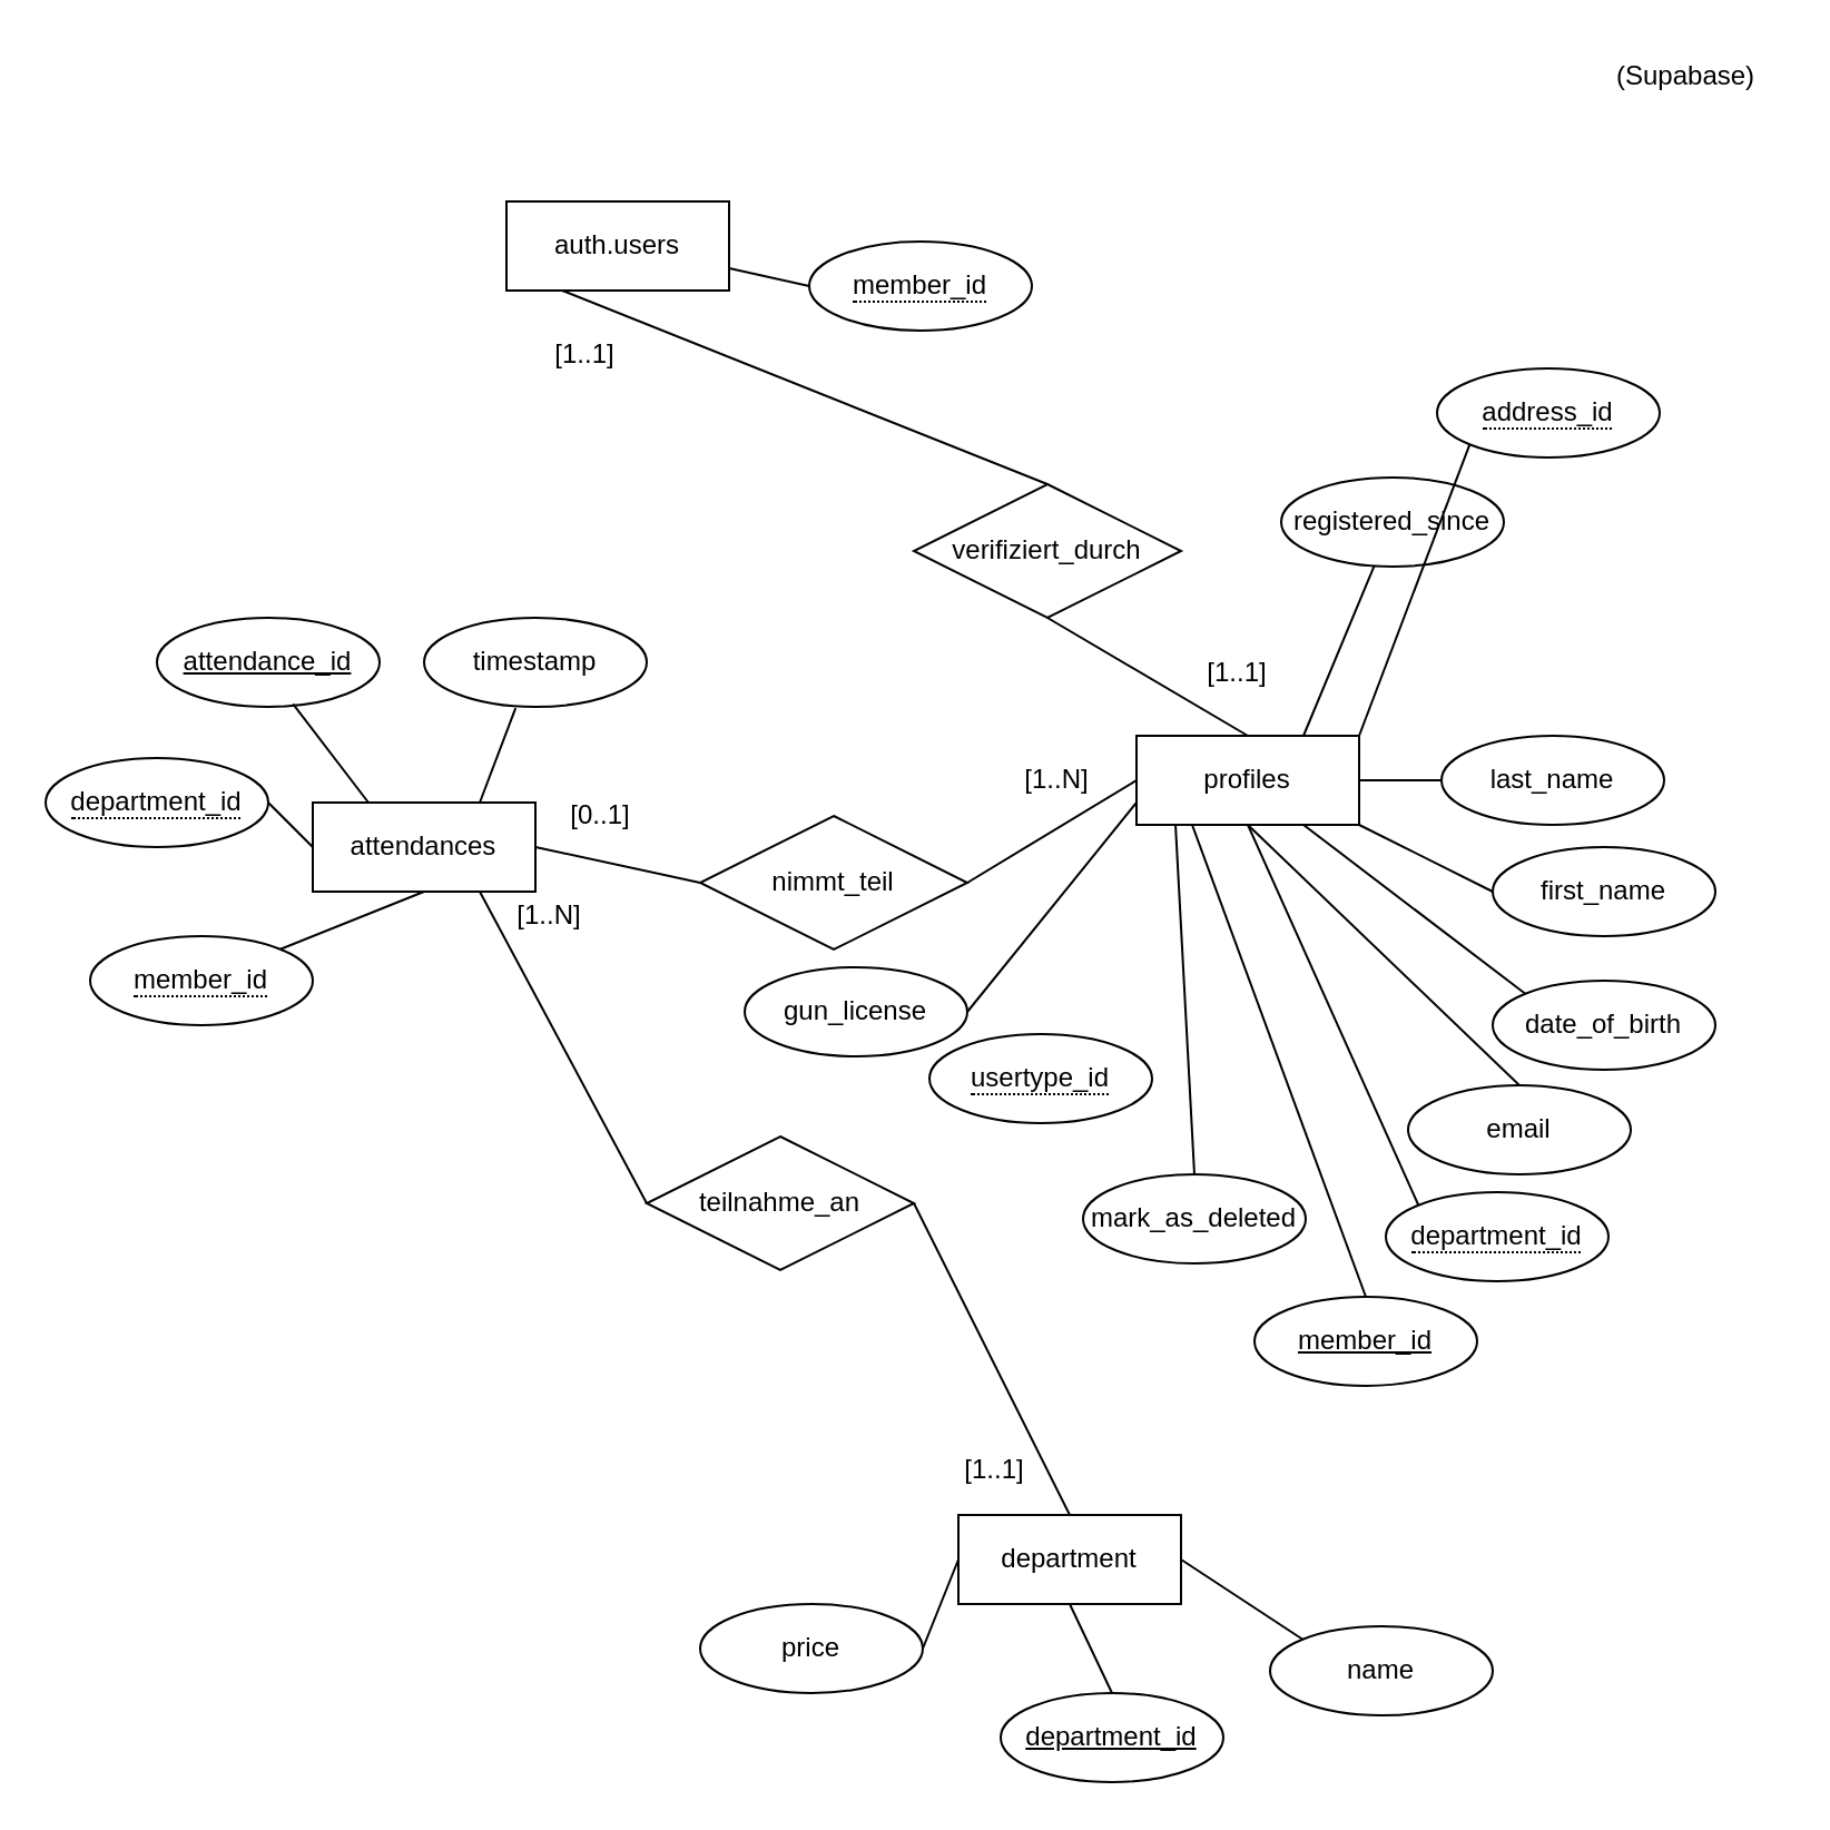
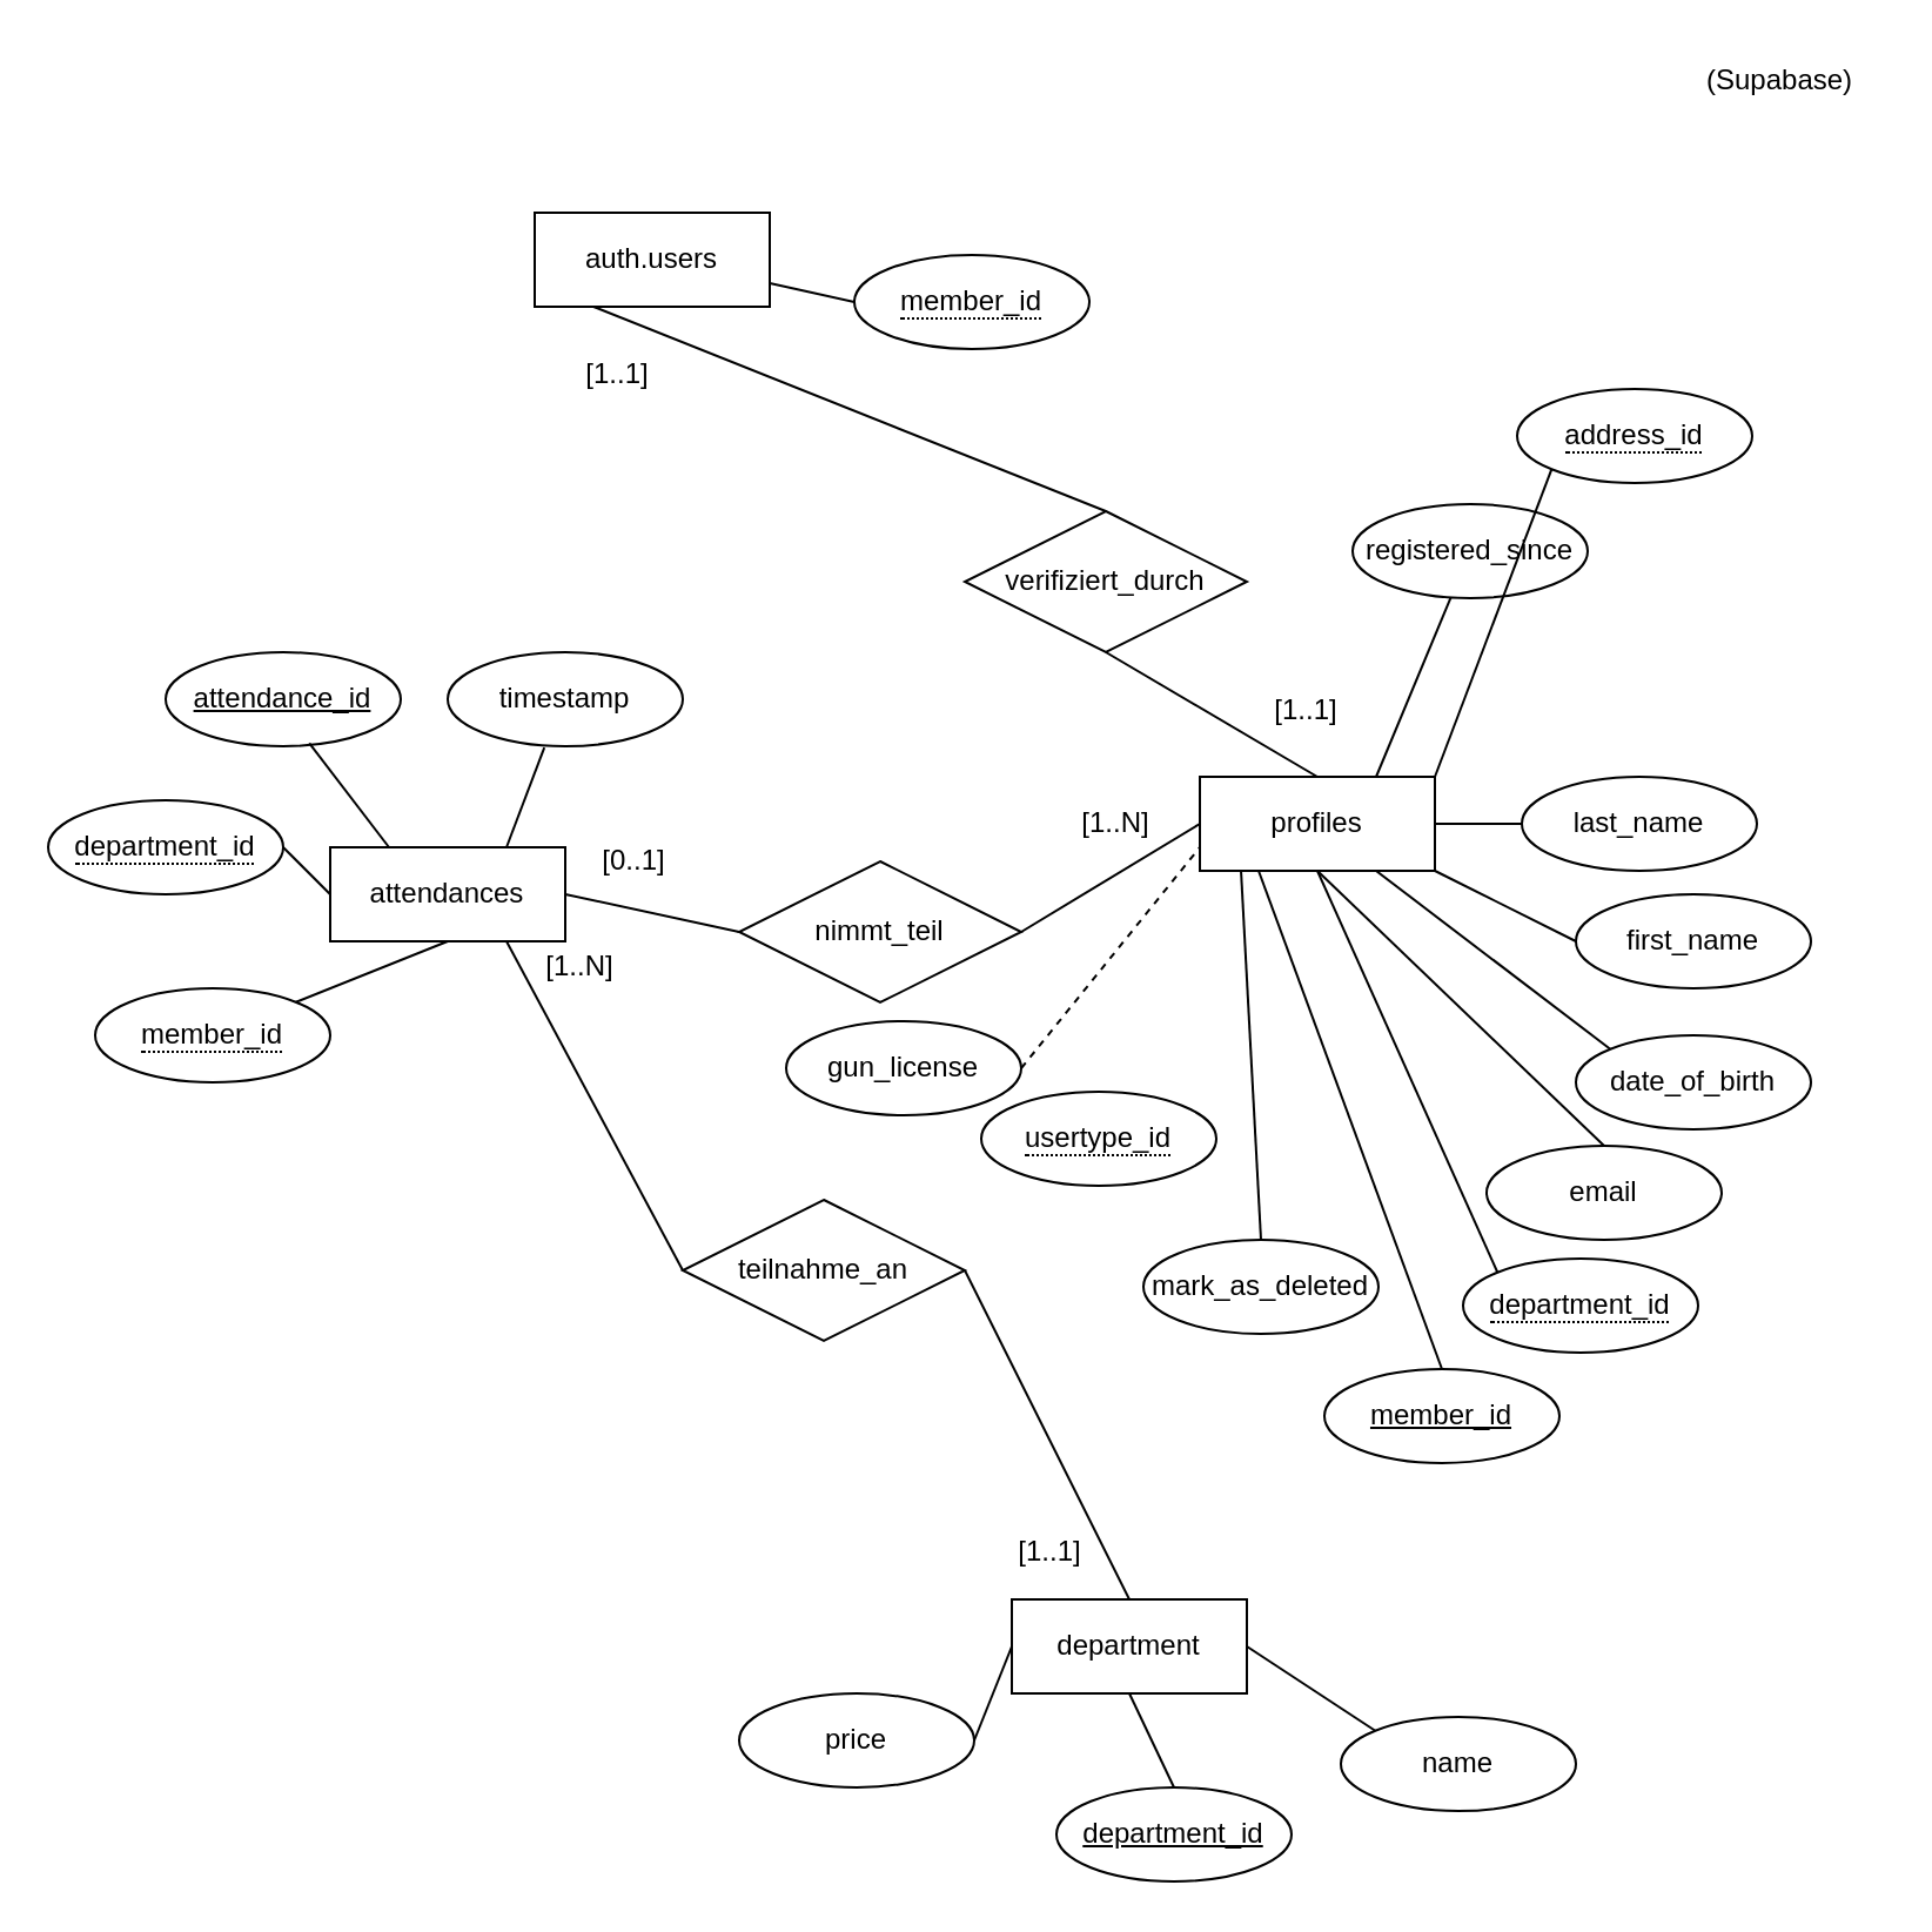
  <mxCell id="0" />
  <mxCell id="1" parent="0" />
  <mxCell id="2" value="department" style="whiteSpace=wrap;html=1;align=center;" parent="1" vertex="1"><mxGeometry x="430" y="680" width="100" height="40" as="geometry" /></mxCell>
  <mxCell id="3" value="name" style="ellipse;whiteSpace=wrap;html=1;align=center;" parent="1" vertex="1"><mxGeometry x="570" y="730" width="100" height="40" as="geometry" /></mxCell>
  <mxCell id="4" value="department_id" style="ellipse;whiteSpace=wrap;html=1;align=center;fontStyle=4;" parent="1" vertex="1"><mxGeometry x="449" y="760" width="100" height="40" as="geometry" /></mxCell>
  <mxCell id="5" value="price" style="ellipse;whiteSpace=wrap;html=1;align=center;" parent="1" vertex="1"><mxGeometry x="314" y="720" width="100" height="40" as="geometry" /></mxCell>
  <mxCell id="6" value="profiles" style="whiteSpace=wrap;html=1;align=center;" parent="1" vertex="1"><mxGeometry x="510" y="330" width="100" height="40" as="geometry" /></mxCell>
  <mxCell id="7" value="member_id" style="ellipse;whiteSpace=wrap;html=1;align=center;fontStyle=4;" parent="1" vertex="1"><mxGeometry x="563" y="582" width="100" height="40" as="geometry" /></mxCell>
  <mxCell id="8" value="first_name" style="ellipse;whiteSpace=wrap;html=1;align=center;" parent="1" vertex="1"><mxGeometry x="670" y="380" width="100" height="40" as="geometry" /></mxCell>
  <mxCell id="9" value="last_name" style="ellipse;whiteSpace=wrap;html=1;align=center;" parent="1" vertex="1"><mxGeometry x="647" y="330" width="100" height="40" as="geometry" /></mxCell>
  <mxCell id="10" value="date_of_birth" style="ellipse;whiteSpace=wrap;html=1;align=center;" parent="1" vertex="1"><mxGeometry x="670" y="440" width="100" height="40" as="geometry" /></mxCell>
  <mxCell id="11" value="email" style="ellipse;whiteSpace=wrap;html=1;align=center;" parent="1" vertex="1"><mxGeometry x="632" y="487" width="100" height="40" as="geometry" /></mxCell>
  <mxCell id="12" value="gun_license" style="ellipse;whiteSpace=wrap;html=1;align=center;" parent="1" vertex="1"><mxGeometry x="334" y="434" width="100" height="40" as="geometry" /></mxCell>
  <mxCell id="13" value="registered_since" style="ellipse;whiteSpace=wrap;html=1;align=center;" parent="1" vertex="1"><mxGeometry x="575" y="214" width="100" height="40" as="geometry" /></mxCell>
  <mxCell id="14" value="&lt;span style=&quot;border-bottom: 1px dotted&quot;&gt;usertype_id&lt;/span&gt;" style="ellipse;whiteSpace=wrap;html=1;align=center;" parent="1" vertex="1"><mxGeometry x="417" y="464" width="100" height="40" as="geometry" /></mxCell>
  <mxCell id="15" value="mark_as_deleted" style="ellipse;whiteSpace=wrap;html=1;align=center;" parent="1" vertex="1"><mxGeometry x="486" y="527" width="100" height="40" as="geometry" /></mxCell>
  <mxCell id="16" value="&lt;span style=&quot;border-bottom: 1px dotted&quot;&gt;address_id&lt;/span&gt;" style="ellipse;whiteSpace=wrap;html=1;align=center;" parent="1" vertex="1"><mxGeometry x="645" y="165" width="100" height="40" as="geometry" /></mxCell>
  <mxCell id="17" value="nimmt_teil" style="shape=rhombus;perimeter=rhombusPerimeter;whiteSpace=wrap;html=1;align=center;" parent="1" vertex="1"><mxGeometry x="314" y="366" width="120" height="60" as="geometry" /></mxCell>
  <mxCell id="18" value="attendance_id" style="ellipse;whiteSpace=wrap;html=1;align=center;fontStyle=4;" parent="1" vertex="1"><mxGeometry x="70" y="277" width="100" height="40" as="geometry" /></mxCell>
  <mxCell id="19" value="&lt;span style=&quot;border-bottom: 1px dotted&quot;&gt;department_id&lt;/span&gt;" style="ellipse;whiteSpace=wrap;html=1;align=center;" parent="1" vertex="1"><mxGeometry x="20" y="340" width="100" height="40" as="geometry" /></mxCell>
  <mxCell id="20" value="attendances" style="whiteSpace=wrap;html=1;align=center;" parent="1" vertex="1"><mxGeometry x="140" y="360" width="100" height="40" as="geometry" /></mxCell>
  <mxCell id="21" value="&lt;span style=&quot;border-bottom: 1px dotted&quot;&gt;member_id&lt;/span&gt;" style="ellipse;whiteSpace=wrap;html=1;align=center;" parent="1" vertex="1"><mxGeometry x="40" y="420" width="100" height="40" as="geometry" /></mxCell>
  <mxCell id="22" value="timestamp" style="ellipse;whiteSpace=wrap;html=1;align=center;" parent="1" vertex="1"><mxGeometry x="190" y="277" width="100" height="40" as="geometry" /></mxCell>
  <mxCell id="23" value="" style="endArrow=none;html=1;rounded=0;entryX=0;entryY=0.5;entryDx=0;entryDy=0;exitX=1;exitY=0.5;exitDx=0;exitDy=0;" parent="1" source="17" target="6" edge="1"><mxGeometry relative="1" as="geometry"><mxPoint x="640" y="290" as="sourcePoint" /><mxPoint x="640" y="390" as="targetPoint" /></mxGeometry></mxCell>
  <mxCell id="24" value="" style="endArrow=none;html=1;rounded=0;entryX=1;entryY=0.5;entryDx=0;entryDy=0;exitX=0;exitY=0.5;exitDx=0;exitDy=0;" parent="1" source="17" target="20" edge="1"><mxGeometry relative="1" as="geometry"><mxPoint x="370" y="420" as="sourcePoint" /><mxPoint x="590" y="410" as="targetPoint" /></mxGeometry></mxCell>
  <mxCell id="25" value="teilnahme_an" style="shape=rhombus;perimeter=rhombusPerimeter;whiteSpace=wrap;html=1;align=center;" parent="1" vertex="1"><mxGeometry x="290" y="510" width="120" height="60" as="geometry" /></mxCell>
  <mxCell id="26" value="" style="endArrow=none;html=1;rounded=0;entryX=0.75;entryY=1;entryDx=0;entryDy=0;exitX=0;exitY=0.5;exitDx=0;exitDy=0;" parent="1" source="25" target="20" edge="1"><mxGeometry relative="1" as="geometry"><mxPoint x="280" y="410" as="sourcePoint" /><mxPoint x="170" y="390" as="targetPoint" /></mxGeometry></mxCell>
  <mxCell id="27" value="" style="endArrow=none;html=1;rounded=0;entryX=1;entryY=0.5;entryDx=0;entryDy=0;exitX=0.5;exitY=0;exitDx=0;exitDy=0;" parent="1" source="2" target="25" edge="1"><mxGeometry relative="1" as="geometry"><mxPoint x="200" y="550" as="sourcePoint" /><mxPoint x="145" y="410" as="targetPoint" /></mxGeometry></mxCell>
  <mxCell id="28" value="" style="endArrow=none;html=1;rounded=0;exitX=0;exitY=0.5;exitDx=0;exitDy=0;entryX=1;entryY=0.5;entryDx=0;entryDy=0;" parent="1" source="2" target="5" edge="1"><mxGeometry relative="1" as="geometry"><mxPoint x="370" y="440" as="sourcePoint" /><mxPoint x="530" y="440" as="targetPoint" /></mxGeometry></mxCell>
  <mxCell id="29" value="" style="endArrow=none;html=1;rounded=0;exitX=0.5;exitY=1;exitDx=0;exitDy=0;entryX=0.5;entryY=0;entryDx=0;entryDy=0;" parent="1" source="2" target="4" edge="1"><mxGeometry relative="1" as="geometry"><mxPoint x="360" y="690" as="sourcePoint" /><mxPoint x="340" y="710" as="targetPoint" /></mxGeometry></mxCell>
  <mxCell id="30" value="" style="endArrow=none;html=1;rounded=0;exitX=1;exitY=0.5;exitDx=0;exitDy=0;entryX=0;entryY=0;entryDx=0;entryDy=0;" parent="1" source="2" target="3" edge="1"><mxGeometry relative="1" as="geometry"><mxPoint x="410" y="710" as="sourcePoint" /><mxPoint x="400" y="740" as="targetPoint" /></mxGeometry></mxCell>
  <mxCell id="31" value="" style="endArrow=none;html=1;rounded=0;exitX=0.5;exitY=1;exitDx=0;exitDy=0;" parent="1" source="20" target="21" edge="1"><mxGeometry relative="1" as="geometry"><mxPoint x="460" y="690" as="sourcePoint" /><mxPoint x="485" y="716" as="targetPoint" /></mxGeometry></mxCell>
  <mxCell id="32" value="" style="endArrow=none;html=1;rounded=0;exitX=0;exitY=0.5;exitDx=0;exitDy=0;entryX=1;entryY=0.5;entryDx=0;entryDy=0;" parent="1" source="20" target="19" edge="1"><mxGeometry relative="1" as="geometry"><mxPoint x="120" y="410" as="sourcePoint" /><mxPoint x="93" y="451" as="targetPoint" /></mxGeometry></mxCell>
  <mxCell id="33" value="" style="endArrow=none;html=1;rounded=0;exitX=0.25;exitY=0;exitDx=0;exitDy=0;entryX=0.611;entryY=0.968;entryDx=0;entryDy=0;entryPerimeter=0;" parent="1" source="20" target="18" edge="1"><mxGeometry relative="1" as="geometry"><mxPoint x="70" y="390" as="sourcePoint" /><mxPoint x="50" y="390" as="targetPoint" /></mxGeometry></mxCell>
  <mxCell id="34" value="" style="endArrow=none;html=1;rounded=0;exitX=0.411;exitY=1.014;exitDx=0;exitDy=0;entryX=0.75;entryY=0;entryDx=0;entryDy=0;exitPerimeter=0;" parent="1" source="22" target="20" edge="1"><mxGeometry relative="1" as="geometry"><mxPoint x="95" y="370" as="sourcePoint" /><mxPoint x="71" y="349" as="targetPoint" /></mxGeometry></mxCell>
  <mxCell id="35" value="" style="endArrow=none;html=1;rounded=0;entryX=0.25;entryY=1;entryDx=0;entryDy=0;exitX=0.5;exitY=0;exitDx=0;exitDy=0;" parent="1" source="7" target="6" edge="1"><mxGeometry relative="1" as="geometry"><mxPoint x="660" y="640" as="sourcePoint" /><mxPoint x="145" y="370" as="targetPoint" /></mxGeometry></mxCell>
- <mxCell id="36" value="" style="endArrow=none;html=1;rounded=0;exitX=1;exitY=0.5;exitDx=0;exitDy=0;entryX=0;entryY=0.75;entryDx=0;entryDy=0;" parent="1" source="12" target="6" edge="1"><mxGeometry relative="1" as="geometry"><mxPoint x="580" y="390" as="sourcePoint" /><mxPoint x="640" y="440" as="targetPoint" /></mxGeometry></mxCell>
+ <mxCell id="36" value="" style="endArrow=none;html=1;rounded=0;exitX=1;exitY=0.5;exitDx=0;exitDy=0;entryX=0;entryY=0.75;entryDx=0;entryDy=0;dashed=1;" parent="1" source="12" target="6" edge="1"><mxGeometry relative="1" as="geometry"><mxPoint x="580" y="390" as="sourcePoint" /><mxPoint x="640" y="440" as="targetPoint" /></mxGeometry></mxCell>
  <mxCell id="37" value="" style="endArrow=none;html=1;rounded=0;entryX=0.5;entryY=0;entryDx=0;entryDy=0;exitX=0.175;exitY=0.991;exitDx=0;exitDy=0;exitPerimeter=0;" parent="1" source="6" target="15" edge="1"><mxGeometry relative="1" as="geometry"><mxPoint x="640" y="480" as="sourcePoint" /><mxPoint x="605" y="526" as="targetPoint" /></mxGeometry></mxCell>
  <mxCell id="38" value="" style="endArrow=none;html=1;rounded=0;entryX=0.5;entryY=0;entryDx=0;entryDy=0;exitX=0.5;exitY=1;exitDx=0;exitDy=0;" parent="1" source="6" target="11" edge="1"><mxGeometry relative="1" as="geometry"><mxPoint x="658" y="480" as="sourcePoint" /><mxPoint x="620" y="590" as="targetPoint" /></mxGeometry></mxCell>
  <mxCell id="39" value="" style="endArrow=none;html=1;rounded=0;entryX=0;entryY=0;entryDx=0;entryDy=0;exitX=0.75;exitY=1;exitDx=0;exitDy=0;" parent="1" source="6" target="10" edge="1"><mxGeometry relative="1" as="geometry"><mxPoint x="690" y="480" as="sourcePoint" /><mxPoint x="740" y="610" as="targetPoint" /></mxGeometry></mxCell>
  <mxCell id="40" value="" style="endArrow=none;html=1;rounded=0;entryX=0;entryY=0.5;entryDx=0;entryDy=0;exitX=1;exitY=1;exitDx=0;exitDy=0;" parent="1" source="6" target="8" edge="1"><mxGeometry relative="1" as="geometry"><mxPoint x="715" y="480" as="sourcePoint" /><mxPoint x="775" y="566" as="targetPoint" /></mxGeometry></mxCell>
  <mxCell id="41" value="" style="endArrow=none;html=1;rounded=0;entryX=0;entryY=0.5;entryDx=0;entryDy=0;exitX=1;exitY=0.5;exitDx=0;exitDy=0;" parent="1" source="6" target="9" edge="1"><mxGeometry relative="1" as="geometry"><mxPoint x="740" y="480" as="sourcePoint" /><mxPoint x="790" y="520" as="targetPoint" /></mxGeometry></mxCell>
  <mxCell id="42" value="" style="endArrow=none;html=1;rounded=0;entryX=0;entryY=1;entryDx=0;entryDy=0;exitX=1;exitY=0;exitDx=0;exitDy=0;" parent="1" source="6" target="16" edge="1"><mxGeometry relative="1" as="geometry"><mxPoint x="740" y="460" as="sourcePoint" /><mxPoint x="787" y="460" as="targetPoint" /></mxGeometry></mxCell>
  <mxCell id="43" value="" style="endArrow=none;html=1;rounded=0;exitX=0.75;exitY=0;exitDx=0;exitDy=0;" parent="1" source="6" target="13" edge="1"><mxGeometry relative="1" as="geometry"><mxPoint x="740" y="440" as="sourcePoint" /><mxPoint x="785" y="414" as="targetPoint" /></mxGeometry></mxCell>
  <mxCell id="44" value="[0..1]" style="text;html=1;align=center;verticalAlign=middle;resizable=0;points=[];autosize=1;strokeColor=none;fillColor=none;" parent="1" vertex="1"><mxGeometry x="244" y="351" width="50" height="30" as="geometry" /></mxCell>
  <mxCell id="45" value="[1..N]" style="text;html=1;align=center;verticalAlign=middle;resizable=0;points=[];autosize=1;strokeColor=none;fillColor=none;" parent="1" vertex="1"><mxGeometry x="449" y="335" width="50" height="30" as="geometry" /></mxCell>
  <mxCell id="46" value="[1..1]" style="text;html=1;align=center;verticalAlign=middle;resizable=0;points=[];autosize=1;strokeColor=none;fillColor=none;" parent="1" vertex="1"><mxGeometry x="421" y="645" width="50" height="30" as="geometry" /></mxCell>
  <mxCell id="47" value="[1..N]" style="text;html=1;align=center;verticalAlign=middle;resizable=0;points=[];autosize=1;strokeColor=none;fillColor=none;" parent="1" vertex="1"><mxGeometry x="221" y="396" width="50" height="30" as="geometry" /></mxCell>
  <mxCell id="48" value="auth.users" style="whiteSpace=wrap;html=1;align=center;" parent="1" vertex="1"><mxGeometry x="227" y="90" width="100" height="40" as="geometry" /></mxCell>
  <mxCell id="49" value="" style="endArrow=none;html=1;rounded=0;exitX=0.5;exitY=0;exitDx=0;exitDy=0;entryX=0.5;entryY=1;entryDx=0;entryDy=0;" parent="1" source="6" target="54" edge="1"><mxGeometry relative="1" as="geometry"><mxPoint x="770" y="420" as="sourcePoint" /><mxPoint x="700" y="350" as="targetPoint" /></mxGeometry></mxCell>
  <mxCell id="50" value="(Supabase)" style="text;strokeColor=none;fillColor=none;spacingLeft=4;spacingRight=4;overflow=hidden;rotatable=0;points=[[0,0.5],[1,0.5]];portConstraint=eastwest;fontSize=12;whiteSpace=wrap;html=1;" parent="1" vertex="1"><mxGeometry x="720" y="20" width="80" height="30" as="geometry" /></mxCell>
  <mxCell id="51" value="&lt;span style=&quot;border-bottom: 1px dotted&quot;&gt;member_id&lt;/span&gt;" style="ellipse;whiteSpace=wrap;html=1;align=center;" parent="1" vertex="1"><mxGeometry x="363" y="108" width="100" height="40" as="geometry" /></mxCell>
  <mxCell id="52" value="" style="endArrow=none;html=1;rounded=0;entryX=0;entryY=0.5;entryDx=0;entryDy=0;exitX=1;exitY=0.75;exitDx=0;exitDy=0;" parent="1" source="48" target="51" edge="1"><mxGeometry relative="1" as="geometry"><mxPoint x="790" y="200" as="sourcePoint" /><mxPoint x="930" y="420" as="targetPoint" /></mxGeometry></mxCell>
  <mxCell id="53" value="[1..1]" style="text;html=1;align=center;verticalAlign=middle;resizable=0;points=[];autosize=1;strokeColor=none;fillColor=none;" parent="1" vertex="1"><mxGeometry x="530" y="287" width="50" height="30" as="geometry" /></mxCell>
  <mxCell id="54" value="verifiziert_durch" style="shape=rhombus;perimeter=rhombusPerimeter;whiteSpace=wrap;html=1;align=center;" parent="1" vertex="1"><mxGeometry x="410" y="217" width="120" height="60" as="geometry" /></mxCell>
  <mxCell id="55" value="" style="endArrow=none;html=1;rounded=0;exitX=0.25;exitY=1;exitDx=0;exitDy=0;entryX=0.5;entryY=0;entryDx=0;entryDy=0;" parent="1" source="48" target="54" edge="1"><mxGeometry relative="1" as="geometry"><mxPoint x="252" y="130" as="sourcePoint" /><mxPoint x="470" y="217" as="targetPoint" /><Array as="points" /></mxGeometry></mxCell>
  <mxCell id="56" value="[1..1]" style="text;html=1;align=center;verticalAlign=middle;resizable=0;points=[];autosize=1;strokeColor=none;fillColor=none;" parent="1" vertex="1"><mxGeometry x="237" y="144" width="50" height="30" as="geometry" /></mxCell>
  <mxCell id="57" value="" style="endArrow=none;html=1;rounded=0;entryX=0;entryY=0;entryDx=0;entryDy=0;exitX=0.5;exitY=1;exitDx=0;exitDy=0;" parent="1" source="6" target="58" edge="1"><mxGeometry relative="1" as="geometry"><mxPoint x="370" y="406" as="sourcePoint" /><mxPoint x="638" y="562" as="targetPoint" /></mxGeometry></mxCell>
  <mxCell id="58" value="&lt;span style=&quot;border-bottom: 1px dotted&quot;&gt;department_id&lt;/span&gt;" style="ellipse;whiteSpace=wrap;html=1;align=center;" vertex="1" parent="1"><mxGeometry x="622" y="535" width="100" height="40" as="geometry" /></mxCell>
